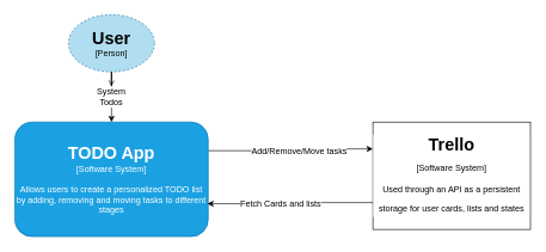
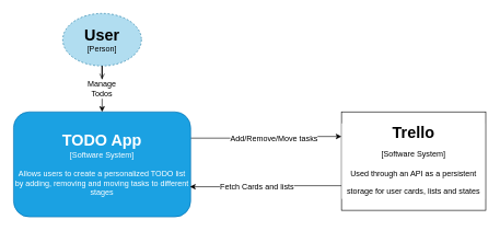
  <mxCell id="0" />
  <mxCell id="1" parent="0" />
  <mxCell id="2" style="edgeStyle=orthogonalEdgeStyle;rounded=0;orthogonalLoop=1;jettySize=auto;html=1;exitX=1;exitY=0.25;exitDx=0;exitDy=0;entryX=0;entryY=0.25;entryDx=0;entryDy=0;fontSize=12;" edge="1" parent="1" source="4" target="7"><mxGeometry relative="1" as="geometry" /></mxCell>
  <mxCell id="3" value="Add/Remove/Move tasks" style="edgeLabel;html=1;align=center;verticalAlign=middle;resizable=0;points=[];fontSize=12;" vertex="1" connectable="0" parent="2"><mxGeometry x="-0.293" relative="1" as="geometry"><mxPoint x="44" as="offset" /></mxGeometry></mxCell>
  <mxCell id="4" value="&lt;font style=&quot;font-size: 24px&quot;&gt;&lt;b&gt;TODO App&lt;/b&gt;&lt;/font&gt;&lt;br&gt;[Software System]&lt;br&gt;&lt;br&gt;Allows users to create a personalized TODO list by adding, removing and moving tasks to different stages" style="rounded=1;whiteSpace=wrap;html=1;fillColor=#1ba1e2;strokeColor=#006EAF;fontColor=#ffffff;" vertex="1" parent="1"><mxGeometry x="20" y="170" width="270" height="160" as="geometry" /></mxCell>
  <mxCell id="5" style="edgeStyle=orthogonalEdgeStyle;rounded=0;orthogonalLoop=1;jettySize=auto;html=1;exitX=0;exitY=0.75;exitDx=0;exitDy=0;entryX=0.996;entryY=0.713;entryDx=0;entryDy=0;entryPerimeter=0;fontSize=12;" edge="1" parent="1" source="7" target="4"><mxGeometry relative="1" as="geometry" /></mxCell>
  <mxCell id="6" value="Fetch Cards and lists" style="edgeLabel;html=1;align=center;verticalAlign=middle;resizable=0;points=[];fontSize=12;" vertex="1" connectable="0" parent="5"><mxGeometry x="-0.179" y="3" relative="1" as="geometry"><mxPoint x="-34" y="-1" as="offset" /></mxGeometry></mxCell>
  <mxCell id="7" value="&lt;b&gt;Trello&lt;/b&gt;&lt;br&gt;&lt;font&gt;&lt;span style=&quot;font-size: 12px&quot;&gt;[Software System]&lt;/span&gt;&lt;br&gt;&lt;div&gt;&lt;span style=&quot;font-size: 12px&quot;&gt;Used through an API as a persistent storage for user cards, lists and states&lt;/span&gt;&lt;/div&gt;&lt;/font&gt;" style="rounded=0;whiteSpace=wrap;html=1;labelBackgroundColor=#FFFFFF;fontSize=24;" vertex="1" parent="1"><mxGeometry x="520" y="170" width="220" height="150" as="geometry" /></mxCell>
  <mxCell id="8" style="edgeStyle=orthogonalEdgeStyle;rounded=0;orthogonalLoop=1;jettySize=auto;html=1;entryX=0.5;entryY=0;entryDx=0;entryDy=0;fontSize=12;startArrow=none;" edge="1" parent="1" source="10" target="4"><mxGeometry relative="1" as="geometry"><Array as="points"><mxPoint x="155" y="150" /><mxPoint x="155" y="150" /></Array></mxGeometry></mxCell>
  <mxCell id="9" value="&lt;font size=&quot;1&quot;&gt;&lt;span style=&quot;font-size: 12px&quot;&gt;&lt;span style=&quot;font-weight: bold ; font-size: 24px&quot;&gt;User&lt;/span&gt;&lt;br&gt;[Person]&lt;br&gt;&lt;/span&gt;&lt;/font&gt;" style="ellipse;whiteSpace=wrap;html=1;labelBackgroundColor=none;fontSize=12;fillColor=#b1ddf0;strokeColor=#10739e;gradientColor=none;shadow=0;dashed=1;" vertex="1" parent="1"><mxGeometry x="95" y="20" width="120" height="80" as="geometry" /></mxCell>
- <mxCell id="10" value="System Todos" style="text;html=1;strokeColor=none;fillColor=none;align=center;verticalAlign=middle;whiteSpace=wrap;rounded=0;labelBackgroundColor=#FFFFFF;fontSize=12;" vertex="1" parent="1"><mxGeometry x="125" y="120" width="60" height="30" as="geometry" /></mxCell>
+ <mxCell id="10" value="Manage Todos" style="text;html=1;strokeColor=none;fillColor=none;align=center;verticalAlign=middle;whiteSpace=wrap;rounded=0;labelBackgroundColor=#FFFFFF;fontSize=12;" vertex="1" parent="1"><mxGeometry x="125" y="120" width="60" height="30" as="geometry" /></mxCell>
  <mxCell id="11" value="" style="edgeStyle=orthogonalEdgeStyle;rounded=0;orthogonalLoop=1;jettySize=auto;html=1;entryX=0.5;entryY=0;entryDx=0;entryDy=0;fontSize=12;endArrow=open;" edge="1" parent="1" source="9" target="10"><mxGeometry relative="1" as="geometry"><mxPoint x="155" y="100" as="sourcePoint" /><mxPoint x="155" y="170" as="targetPoint" /><Array as="points" /></mxGeometry></mxCell>
